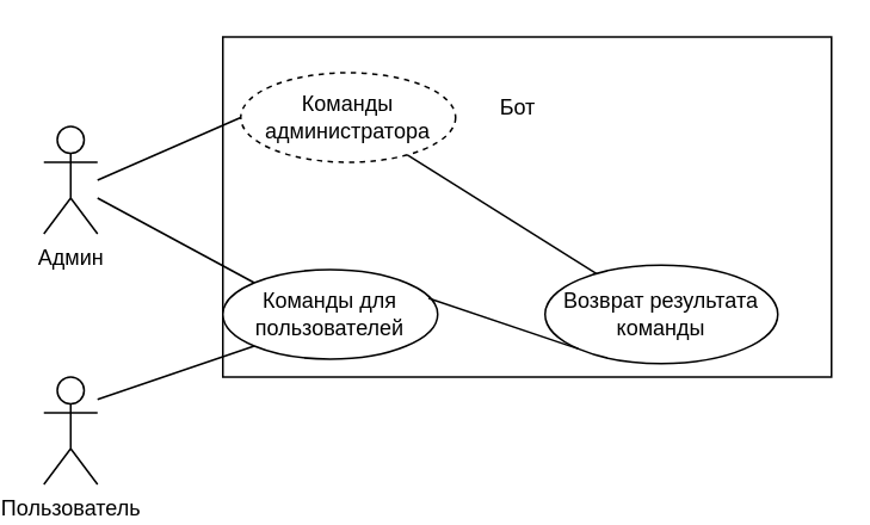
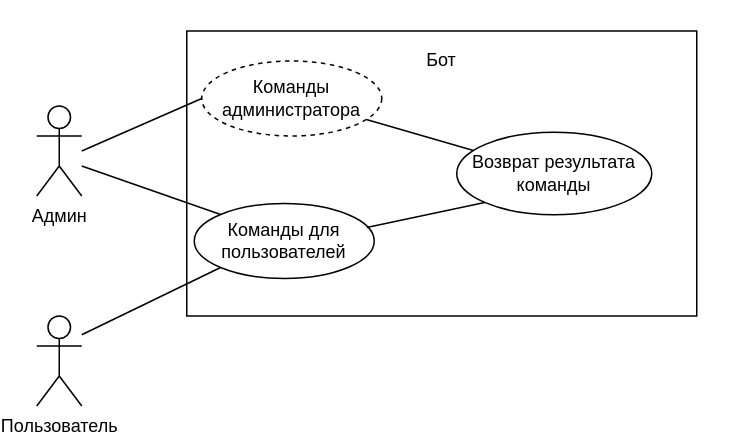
  <mxCell id="0" />
  <mxCell id="1" parent="0" />
  <mxCell id="2" value="Админ&lt;br&gt;" style="shape=umlActor;verticalLabelPosition=bottom;labelBackgroundColor=#ffffff;verticalAlign=top;html=1;outlineConnect=0;" vertex="1" parent="1"><mxGeometry x="20" y="70" width="30" height="60" as="geometry" /></mxCell>
  <mxCell id="3" value="Пользователь&lt;br&gt;" style="shape=umlActor;verticalLabelPosition=bottom;labelBackgroundColor=#ffffff;verticalAlign=top;html=1;outlineConnect=0;" vertex="1" parent="1"><mxGeometry x="20" y="210" width="30" height="60" as="geometry" /></mxCell>
  <mxCell id="4" value="" style="rounded=0;whiteSpace=wrap;html=1;" vertex="1" parent="1"><mxGeometry x="120" y="20" width="340" height="190" as="geometry" /></mxCell>
- <mxCell id="5" value="Команды для пользователей" style="ellipse;whiteSpace=wrap;html=1;" vertex="1" parent="1"><mxGeometry x="120" y="150" width="120" height="50" as="geometry" /></mxCell>
+ <mxCell id="5" value="Команды для пользователей" style="ellipse;whiteSpace=wrap;html=1;" vertex="1" parent="1"><mxGeometry x="125" y="135" width="120" height="50" as="geometry" /></mxCell>
  <mxCell id="6" value="Команды администратора" style="ellipse;whiteSpace=wrap;html=1;dashed=1;" vertex="1" parent="1"><mxGeometry x="130" y="40" width="120" height="50" as="geometry" /></mxCell>
  <mxCell id="7" value="" style="endArrow=none;html=1;entryX=0;entryY=0.5;entryDx=0;entryDy=0;" edge="1" parent="1" target="6"><mxGeometry width="50" height="50" relative="1" as="geometry"><mxPoint x="50" y="100" as="sourcePoint" /><mxPoint x="100" y="50" as="targetPoint" /></mxGeometry></mxCell>
  <mxCell id="8" value="" style="endArrow=none;html=1;entryX=0;entryY=0;entryDx=0;entryDy=0;" edge="1" parent="1" target="5"><mxGeometry width="50" height="50" relative="1" as="geometry"><mxPoint x="50" y="110" as="sourcePoint" /><mxPoint x="140" y="75" as="targetPoint" /></mxGeometry></mxCell>
  <mxCell id="9" value="" style="endArrow=none;html=1;entryX=0;entryY=1;entryDx=0;entryDy=0;" edge="1" parent="1" target="5"><mxGeometry width="50" height="50" relative="1" as="geometry"><mxPoint x="50" y="222.5" as="sourcePoint" /><mxPoint x="137.574" y="269.822" as="targetPoint" /></mxGeometry></mxCell>
- <mxCell id="10" value="Бот&lt;br&gt;" style="text;html=1;strokeColor=none;fillColor=none;align=center;verticalAlign=middle;whiteSpace=wrap;rounded=0;" vertex="1" parent="1"><mxGeometry x="265" y="50" width="40" height="20" as="geometry" /></mxCell>
- <mxCell id="11" value="Возврат результата команды" style="ellipse;whiteSpace=wrap;html=1;" vertex="1" parent="1"><mxGeometry x="300" y="147.5" width="130" height="55" as="geometry" /></mxCell>
+ <mxCell id="10" value="Бот&lt;br&gt;" style="text;html=1;strokeColor=none;fillColor=none;align=center;verticalAlign=middle;whiteSpace=wrap;rounded=0;" vertex="1" parent="1"><mxGeometry x="270" y="30" width="40" height="20" as="geometry" /></mxCell>
+ <mxCell id="11" value="Возврат результата команды" style="ellipse;whiteSpace=wrap;html=1;" vertex="1" parent="1"><mxGeometry x="300" y="87.5" width="130" height="55" as="geometry" /></mxCell>
  <mxCell id="12" value="" style="endArrow=none;html=1;" edge="1" parent="1" source="6" target="11"><mxGeometry width="50" height="50" relative="1" as="geometry"><mxPoint x="240" y="100" as="sourcePoint" /><mxPoint x="290" y="50" as="targetPoint" /></mxGeometry></mxCell>
  <mxCell id="13" value="" style="endArrow=none;html=1;exitX=0.958;exitY=0.32;exitDx=0;exitDy=0;exitPerimeter=0;entryX=0;entryY=1;entryDx=0;entryDy=0;" edge="1" parent="1" source="5" target="11"><mxGeometry width="50" height="50" relative="1" as="geometry"><mxPoint x="234.245" y="142.478" as="sourcePoint" /><mxPoint x="305.633" y="163.109" as="targetPoint" /></mxGeometry></mxCell>
